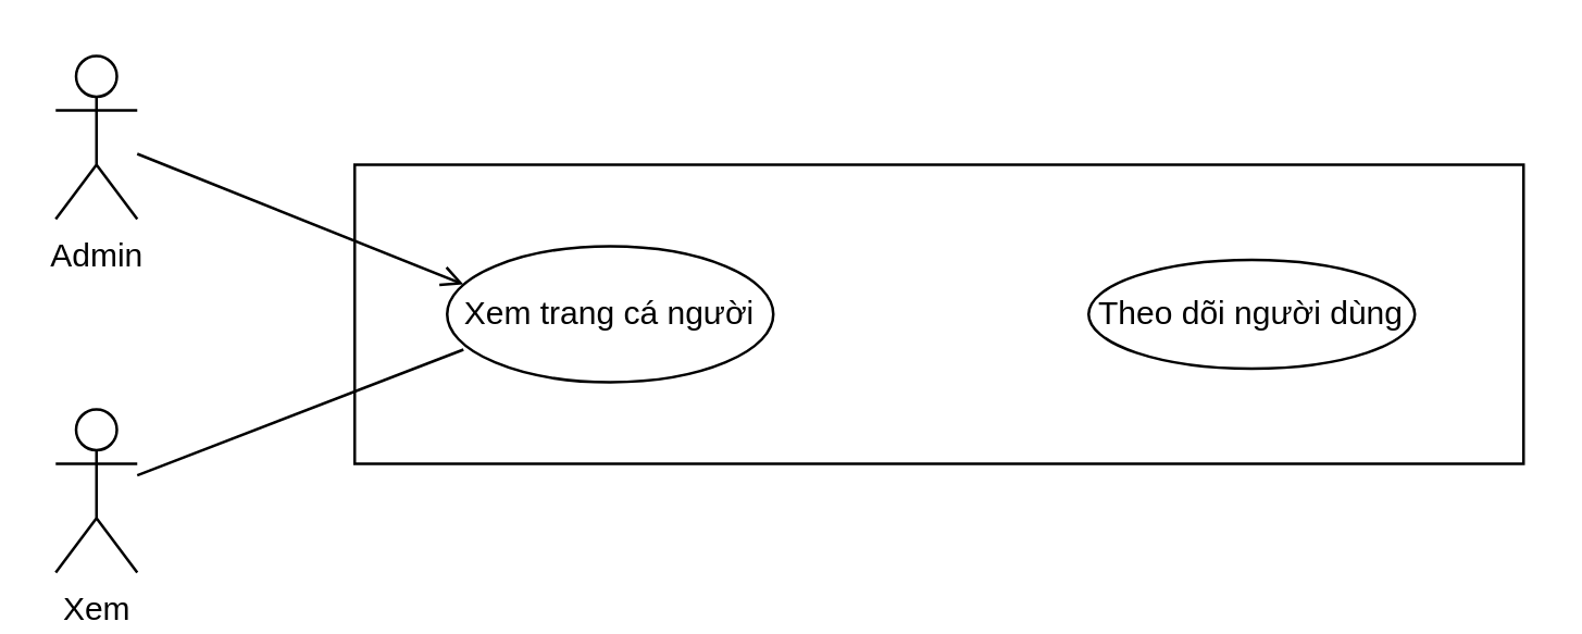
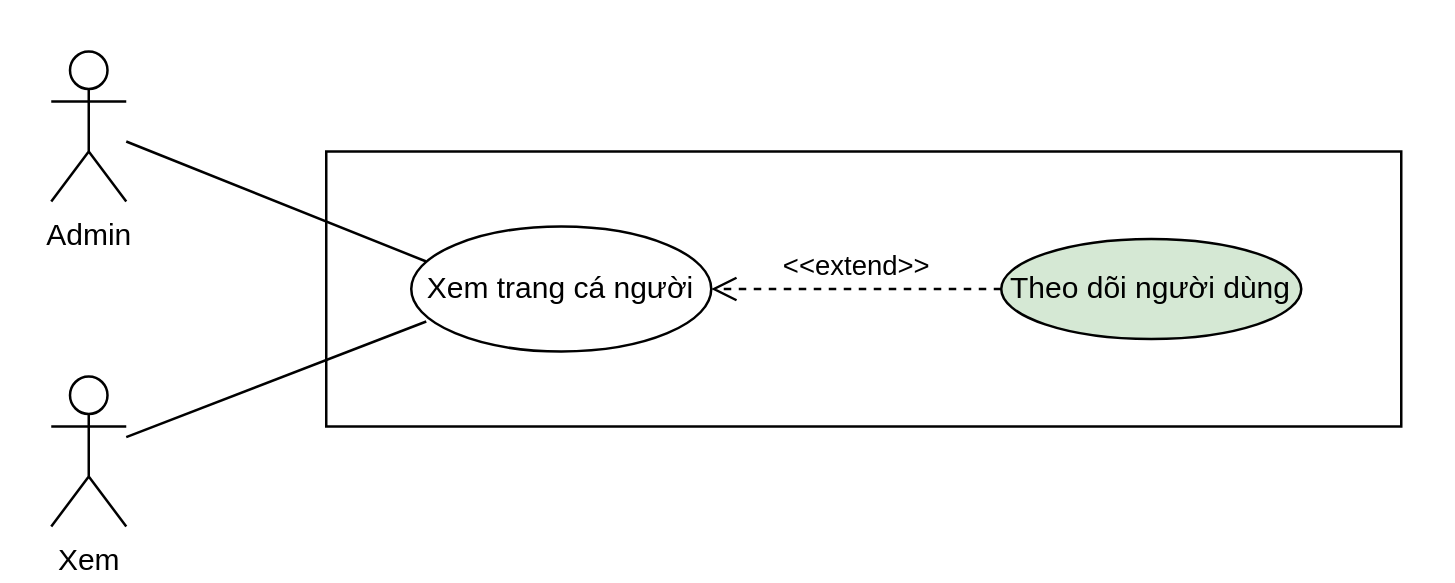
  <mxCell id="0" />
  <mxCell id="1" parent="0" />
  <mxCell id="2" value="" style="rounded=0;whiteSpace=wrap;html=1;" vertex="1" parent="1"><mxGeometry x="130" y="60" width="430" height="110" as="geometry" /></mxCell>
  <mxCell id="3" value="Xem" style="shape=umlActor;verticalLabelPosition=bottom;verticalAlign=top;html=1;outlineConnect=0;" vertex="1" parent="1"><mxGeometry x="20" y="150" width="30" height="60" as="geometry" /></mxCell>
  <mxCell id="4" value="Admin" style="shape=umlActor;verticalLabelPosition=bottom;verticalAlign=top;html=1;outlineConnect=0;" vertex="1" parent="1"><mxGeometry x="20" y="20" width="30" height="60" as="geometry" /></mxCell>
  <mxCell id="5" value="Xem trang cá người" style="ellipse;whiteSpace=wrap;html=1;" vertex="1" parent="1"><mxGeometry x="164" y="90" width="120" height="50" as="geometry" /></mxCell>
- <mxCell id="6" value="" style="endArrow=open;html=1;entryX=0.05;entryY=0.28;entryDx=0;entryDy=0;entryPerimeter=0;" edge="1" parent="1" source="4" target="5"><mxGeometry width="50" height="50" relative="1" as="geometry"><mxPoint x="260" y="250" as="sourcePoint" /><mxPoint x="310" y="200" as="targetPoint" /></mxGeometry></mxCell>
+ <mxCell id="6" value="" style="endArrow=none;html=1;entryX=0.05;entryY=0.28;entryDx=0;entryDy=0;entryPerimeter=0;" edge="1" parent="1" source="4" target="5"><mxGeometry width="50" height="50" relative="1" as="geometry"><mxPoint x="260" y="250" as="sourcePoint" /><mxPoint x="310" y="200" as="targetPoint" /></mxGeometry></mxCell>
  <mxCell id="7" value="" style="endArrow=none;html=1;entryX=0.05;entryY=0.76;entryDx=0;entryDy=0;entryPerimeter=0;" edge="1" parent="1" source="3" target="5"><mxGeometry width="50" height="50" relative="1" as="geometry"><mxPoint x="260" y="250" as="sourcePoint" /><mxPoint x="310" y="200" as="targetPoint" /></mxGeometry></mxCell>
- <mxCell id="8" value="Theo dõi người dùng" style="ellipse;whiteSpace=wrap;html=1;" vertex="1" parent="1"><mxGeometry x="400" y="95" width="120" height="40" as="geometry" /></mxCell>
+ <mxCell id="8" value="Theo dõi người dùng" style="ellipse;whiteSpace=wrap;html=1;fillColor=#d5e8d4;" vertex="1" parent="1"><mxGeometry x="400" y="95" width="120" height="40" as="geometry" /></mxCell>
+ <mxCell id="9" value="&amp;lt;&amp;lt;extend&amp;gt;&amp;gt;" style="html=1;verticalAlign=bottom;endArrow=open;dashed=1;endSize=8;entryX=1;entryY=0.5;entryDx=0;entryDy=0;exitX=0;exitY=0.5;exitDx=0;exitDy=0;" edge="1" parent="1" source="8" target="5"><mxGeometry relative="1" as="geometry"><mxPoint x="370" y="220" as="sourcePoint" /><mxPoint x="390" y="107.5" as="targetPoint" /></mxGeometry></mxCell>
